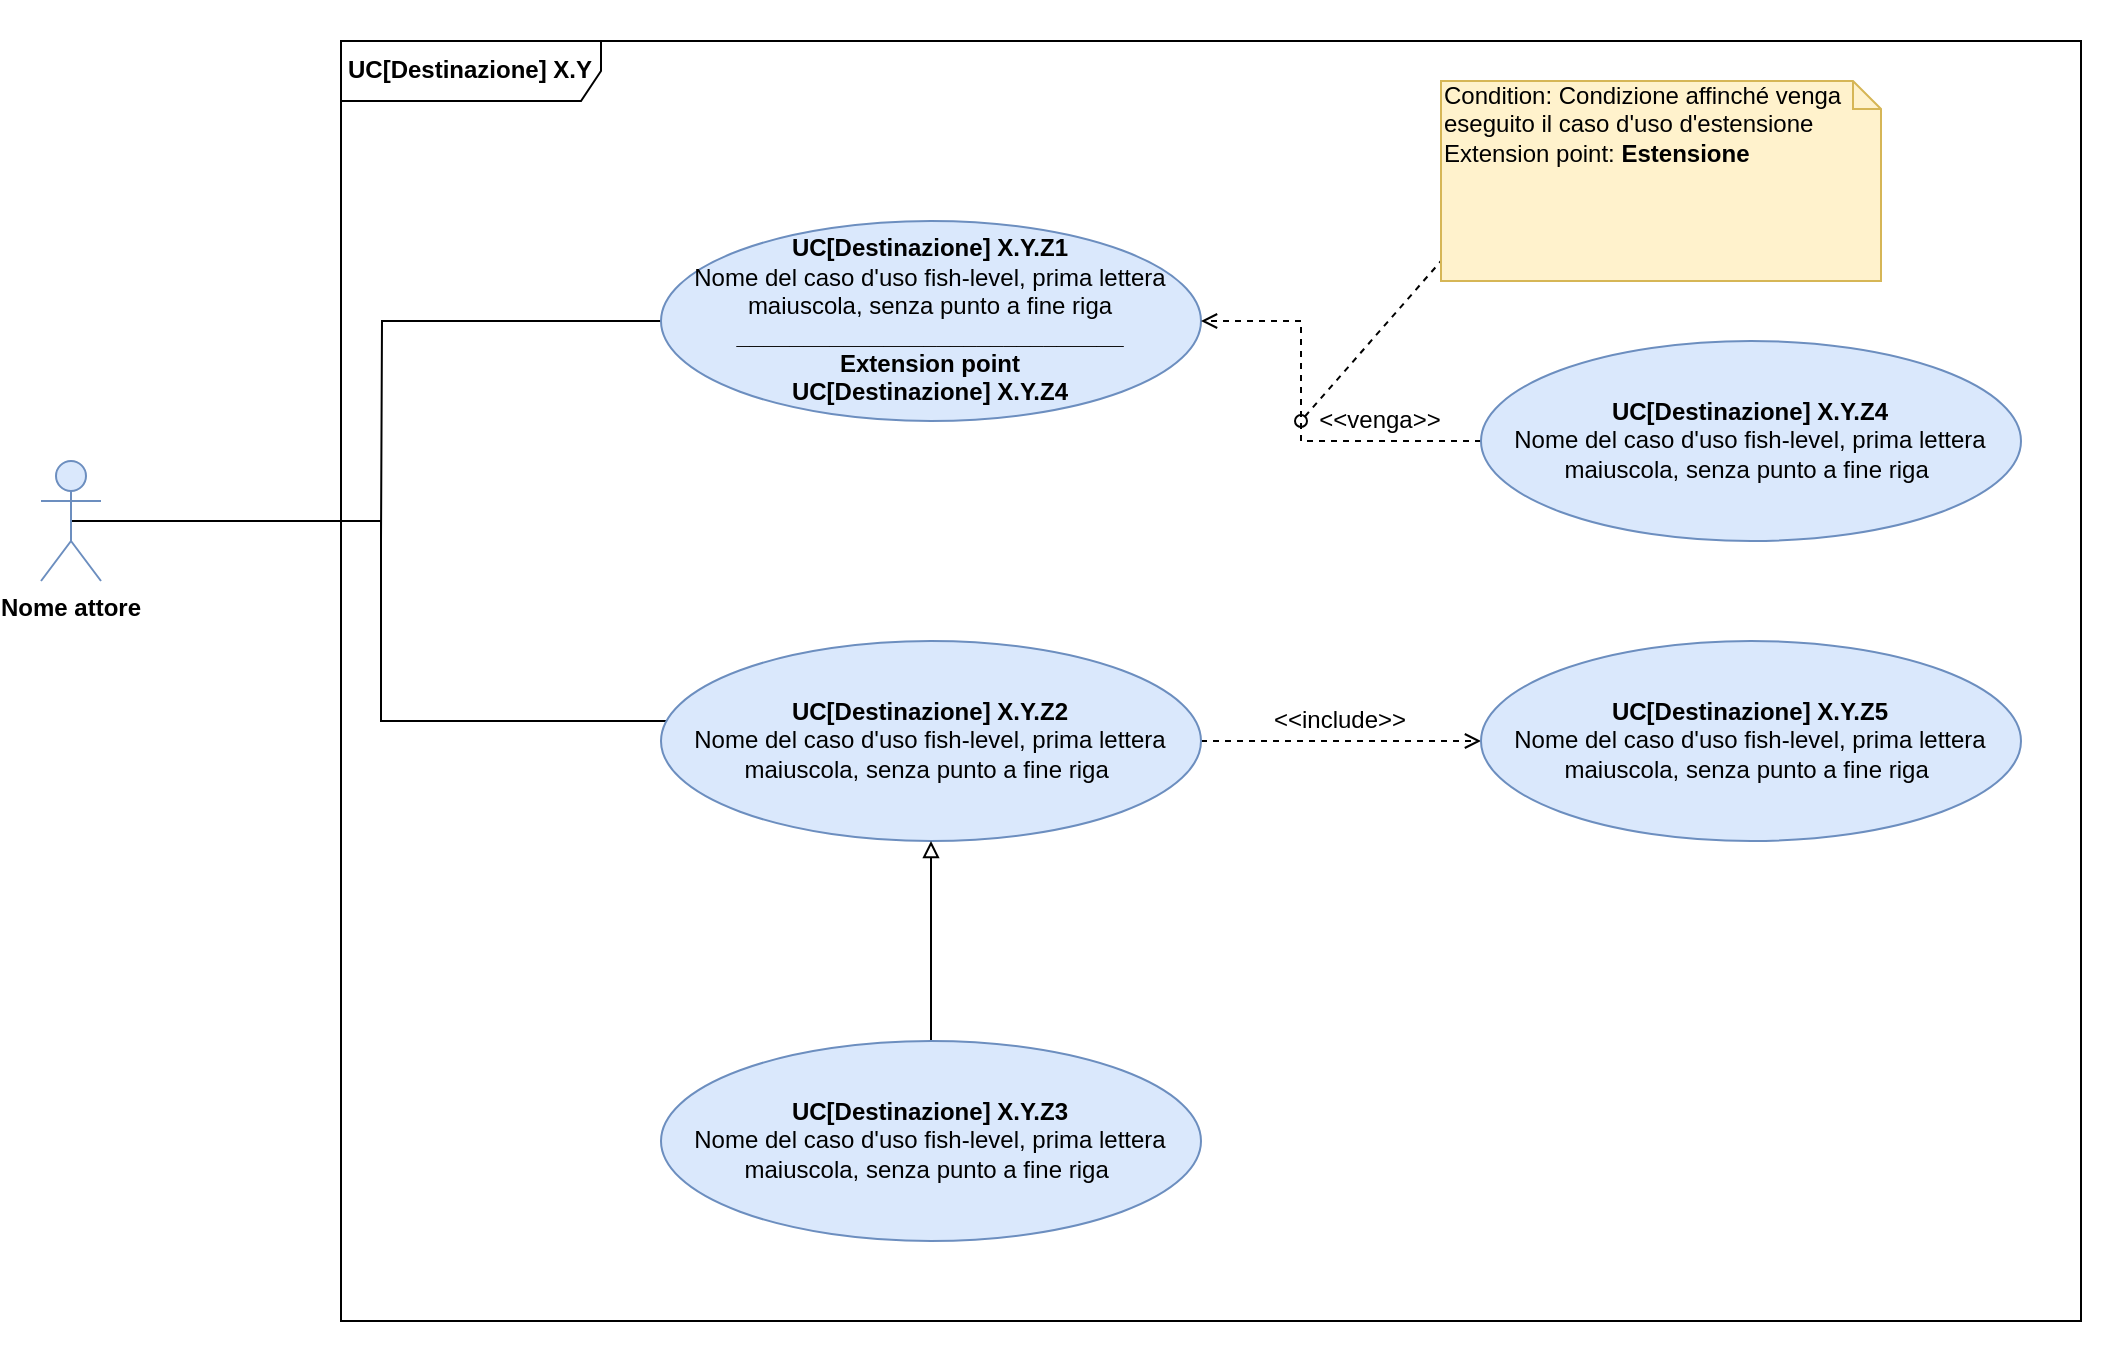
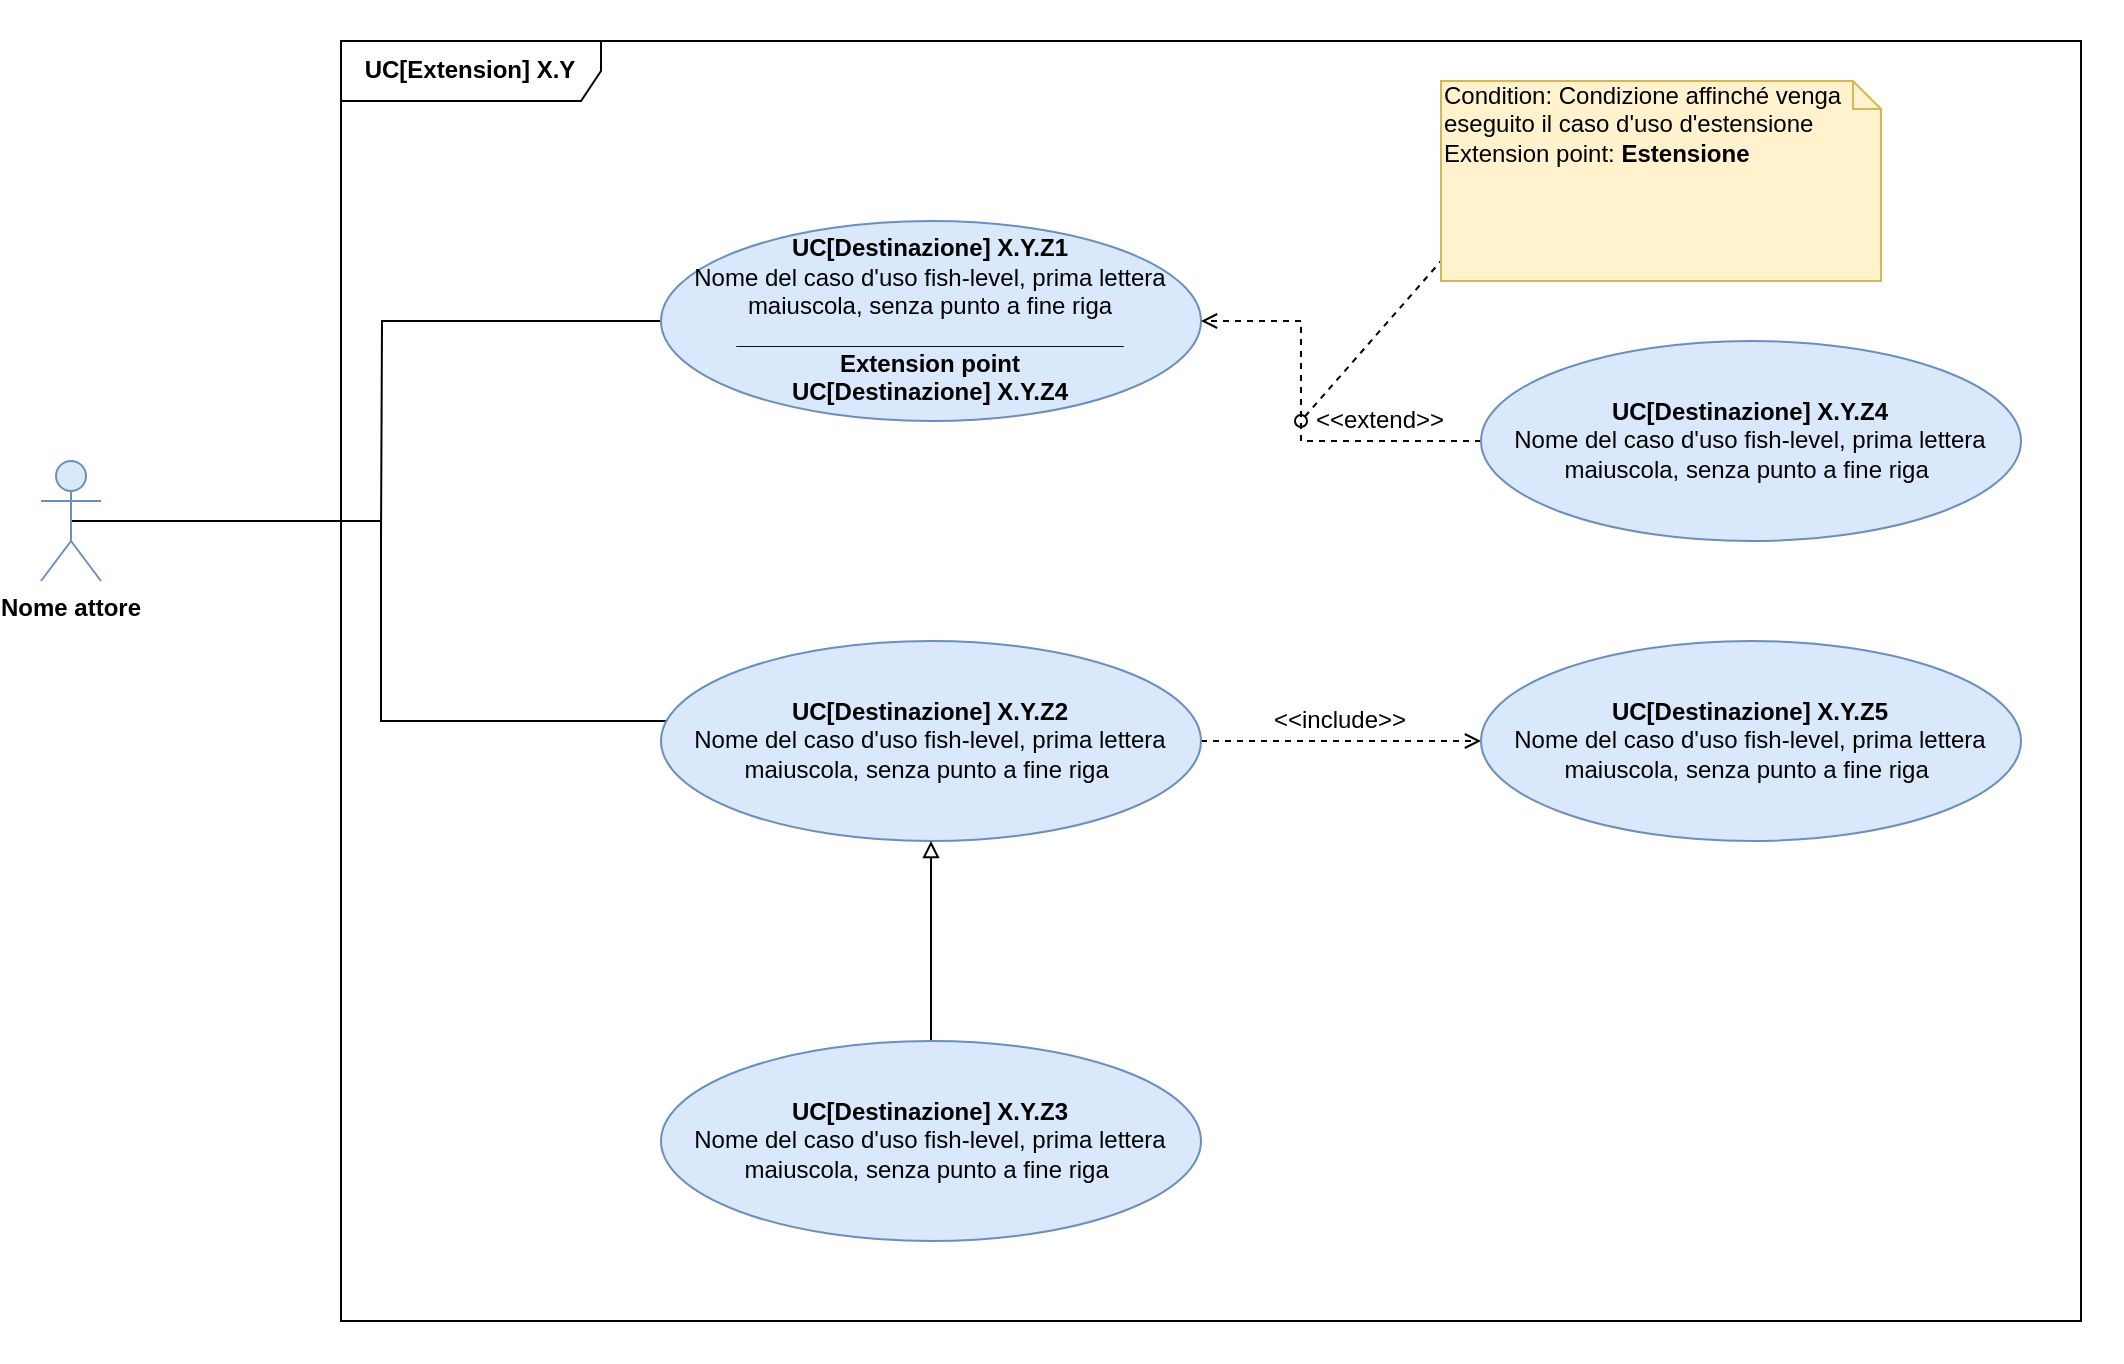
  <mxCell id="0" />
  <mxCell id="1" parent="0" />
- <mxCell id="2" value="&lt;b&gt;UC[Destinazione] X.Y&lt;/b&gt;" style="shape=umlFrame;whiteSpace=wrap;html=1;width=130;height=30;" parent="1" vertex="1"><mxGeometry x="170" y="20" width="870" height="640" as="geometry" /></mxCell>
+ <mxCell id="2" value="&lt;b&gt;UC[Extension] X.Y&lt;/b&gt;" style="shape=umlFrame;whiteSpace=wrap;html=1;width=130;height=30;" parent="1" vertex="1"><mxGeometry x="170" y="20" width="870" height="640" as="geometry" /></mxCell>
  <mxCell id="3" style="edgeStyle=orthogonalEdgeStyle;rounded=0;orthogonalLoop=1;jettySize=auto;html=1;exitX=0.5;exitY=0.5;exitDx=0;exitDy=0;exitPerimeter=0;endArrow=none;endFill=0;" parent="1" source="4" target="8" edge="1"><mxGeometry relative="1" as="geometry"><mxPoint x="130" y="260" as="targetPoint" /><Array as="points"><mxPoint x="190" y="260" /><mxPoint x="190" y="360" /></Array></mxGeometry></mxCell>
  <mxCell id="4" value="&lt;b&gt;Nome attore&lt;/b&gt;" style="shape=umlActor;verticalLabelPosition=bottom;labelBackgroundColor=#ffffff;verticalAlign=top;html=1;fillColor=#dae8fc;strokeColor=#6c8ebf;" parent="1" vertex="1"><mxGeometry x="20" y="230" width="30" height="60" as="geometry" /></mxCell>
  <mxCell id="5" style="edgeStyle=orthogonalEdgeStyle;rounded=0;orthogonalLoop=1;jettySize=auto;html=1;exitX=0;exitY=0.5;exitDx=0;exitDy=0;endArrow=none;endFill=0;" parent="1" source="6" edge="1"><mxGeometry relative="1" as="geometry"><mxPoint x="190" y="270" as="targetPoint" /></mxGeometry></mxCell>
  <mxCell id="6" value="&lt;b&gt;UC[Destinazione] X.Y.Z1&lt;/b&gt;&lt;br&gt;&lt;span style=&quot;text-align: left ; white-space: nowrap&quot;&gt;Nome&amp;nbsp;del&amp;nbsp;caso&amp;nbsp;d'uso&amp;nbsp;fish-level,&amp;nbsp;prima&amp;nbsp;lettera&lt;br&gt;maiuscola,&amp;nbsp;senza&amp;nbsp;punto&amp;nbsp;a&amp;nbsp;fine&amp;nbsp;riga&lt;br&gt;&lt;/span&gt;&lt;b&gt;_____________________________&lt;br&gt;Extension point&lt;br&gt;&lt;/b&gt;&lt;b&gt;UC[Destinazione] X.Y.Z4&lt;/b&gt;&lt;b&gt;&lt;br&gt;&lt;/b&gt;" style="ellipse;whiteSpace=wrap;html=1;fillColor=#dae8fc;strokeColor=#6c8ebf;" parent="1" vertex="1"><mxGeometry x="330" y="110" width="270" height="100" as="geometry" /></mxCell>
  <mxCell id="7" style="edgeStyle=orthogonalEdgeStyle;rounded=0;orthogonalLoop=1;jettySize=auto;html=1;exitX=1;exitY=0.5;exitDx=0;exitDy=0;entryX=0;entryY=0.5;entryDx=0;entryDy=0;dashed=1;startArrow=none;startFill=0;endArrow=open;endFill=0;" parent="1" source="8" target="12" edge="1"><mxGeometry relative="1" as="geometry" /></mxCell>
  <mxCell id="8" value="&lt;b&gt;UC[Destinazione] X.Y.Z2&lt;/b&gt;&lt;br&gt;&lt;span style=&quot;text-align: left ; white-space: nowrap&quot;&gt;Nome&amp;nbsp;del&amp;nbsp;caso&amp;nbsp;d'uso&amp;nbsp;fish-level,&amp;nbsp;prima&amp;nbsp;lettera&lt;br&gt;maiuscola,&amp;nbsp;senza&amp;nbsp;punto&amp;nbsp;a&amp;nbsp;fine&amp;nbsp;riga&lt;/span&gt;&amp;nbsp;" style="ellipse;whiteSpace=wrap;html=1;fillColor=#dae8fc;strokeColor=#6c8ebf;" parent="1" vertex="1"><mxGeometry x="330" y="320" width="270" height="100" as="geometry" /></mxCell>
  <mxCell id="9" style="rounded=0;orthogonalLoop=1;jettySize=auto;html=1;exitX=0;exitY=0.5;exitDx=0;exitDy=0;endArrow=open;endFill=0;startArrow=none;startFill=0;dashed=1;edgeStyle=orthogonalEdgeStyle;" parent="1" source="10" target="6" edge="1"><mxGeometry relative="1" as="geometry"><Array as="points"><mxPoint x="650" y="220" /><mxPoint x="650" y="160" /></Array></mxGeometry></mxCell>
  <mxCell id="10" value="&lt;b&gt;UC[Destinazione] X.Y.Z4&lt;/b&gt;&lt;br&gt;&lt;span style=&quot;text-align: left ; white-space: nowrap&quot;&gt;Nome&amp;nbsp;del&amp;nbsp;caso&amp;nbsp;d'uso&amp;nbsp;fish-level,&amp;nbsp;prima&amp;nbsp;lettera&lt;br&gt;maiuscola,&amp;nbsp;senza&amp;nbsp;punto&amp;nbsp;a&amp;nbsp;fine&amp;nbsp;riga&lt;/span&gt;&amp;nbsp;" style="ellipse;whiteSpace=wrap;html=1;fillColor=#dae8fc;strokeColor=#6c8ebf;" parent="1" vertex="1"><mxGeometry x="740" y="170" width="270" height="100" as="geometry" /></mxCell>
- <mxCell id="11" value="&amp;lt;&amp;lt;venga&amp;gt;&amp;gt;" style="text;html=1;strokeColor=none;fillColor=none;align=center;verticalAlign=middle;whiteSpace=wrap;rounded=0;" parent="1" vertex="1"><mxGeometry x="670" y="200" width="40" height="20" as="geometry" /></mxCell>
+ <mxCell id="11" value="&amp;lt;&amp;lt;extend&amp;gt;&amp;gt;" style="text;html=1;strokeColor=none;fillColor=none;align=center;verticalAlign=middle;whiteSpace=wrap;rounded=0;" parent="1" vertex="1"><mxGeometry x="670" y="200" width="40" height="20" as="geometry" /></mxCell>
  <mxCell id="12" value="&lt;b&gt;UC[Destinazione] X.Y.Z5&lt;/b&gt;&lt;br&gt;&lt;span style=&quot;text-align: left ; white-space: nowrap&quot;&gt;Nome&amp;nbsp;del&amp;nbsp;caso&amp;nbsp;d'uso&amp;nbsp;fish-level,&amp;nbsp;prima&amp;nbsp;lettera&lt;br&gt;maiuscola,&amp;nbsp;senza&amp;nbsp;punto&amp;nbsp;a&amp;nbsp;fine&amp;nbsp;riga&lt;/span&gt;&amp;nbsp;" style="ellipse;whiteSpace=wrap;html=1;fillColor=#dae8fc;strokeColor=#6c8ebf;" parent="1" vertex="1"><mxGeometry x="740" y="320" width="270" height="100" as="geometry" /></mxCell>
  <mxCell id="13" value="&amp;lt;&amp;lt;include&amp;gt;&amp;gt;" style="text;html=1;strokeColor=none;fillColor=none;align=center;verticalAlign=middle;whiteSpace=wrap;rounded=0;" parent="1" vertex="1"><mxGeometry x="650" y="350" width="40" height="20" as="geometry" /></mxCell>
  <mxCell id="14" value="" style="endArrow=none;html=1;dashed=1;startArrow=oval;startFill=0;" parent="1" edge="1"><mxGeometry width="50" height="50" relative="1" as="geometry"><mxPoint x="650" y="210" as="sourcePoint" /><mxPoint x="720" y="130" as="targetPoint" /></mxGeometry></mxCell>
  <mxCell id="15" value="Condition: Condizione affinché venga eseguito il caso d'uso d'estensione&lt;br&gt;Extension point: &lt;b&gt;Estensione&lt;/b&gt;" style="shape=note;whiteSpace=wrap;html=1;size=14;verticalAlign=top;align=left;spacingTop=-6;fillColor=#fff2cc;strokeColor=#d6b656;" parent="1" vertex="1"><mxGeometry x="720" y="40" width="220" height="100" as="geometry" /></mxCell>
  <mxCell id="16" style="edgeStyle=orthogonalEdgeStyle;rounded=0;orthogonalLoop=1;jettySize=auto;html=1;exitX=0.5;exitY=0;exitDx=0;exitDy=0;startArrow=none;startFill=0;endArrow=block;endFill=0;" parent="1" source="17" target="8" edge="1"><mxGeometry relative="1" as="geometry" /></mxCell>
  <mxCell id="17" value="&lt;b&gt;UC[Destinazione] X.Y.Z3&lt;/b&gt;&lt;br&gt;&lt;span style=&quot;text-align: left ; white-space: nowrap&quot;&gt;Nome&amp;nbsp;del&amp;nbsp;caso&amp;nbsp;d'uso&amp;nbsp;fish-level,&amp;nbsp;prima&amp;nbsp;lettera&lt;br&gt;maiuscola,&amp;nbsp;senza&amp;nbsp;punto&amp;nbsp;a&amp;nbsp;fine&amp;nbsp;riga&lt;/span&gt;&amp;nbsp;" style="ellipse;whiteSpace=wrap;html=1;fillColor=#dae8fc;strokeColor=#6c8ebf;" parent="1" vertex="1"><mxGeometry x="330" y="520" width="270" height="100" as="geometry" /></mxCell>
